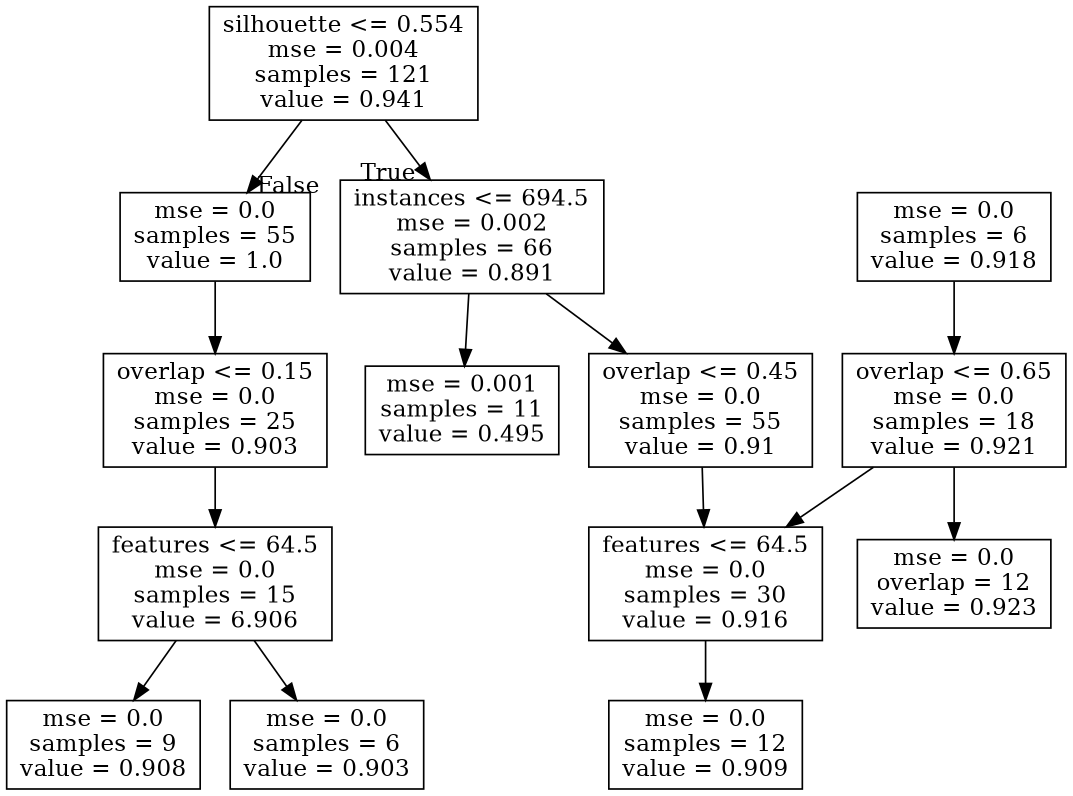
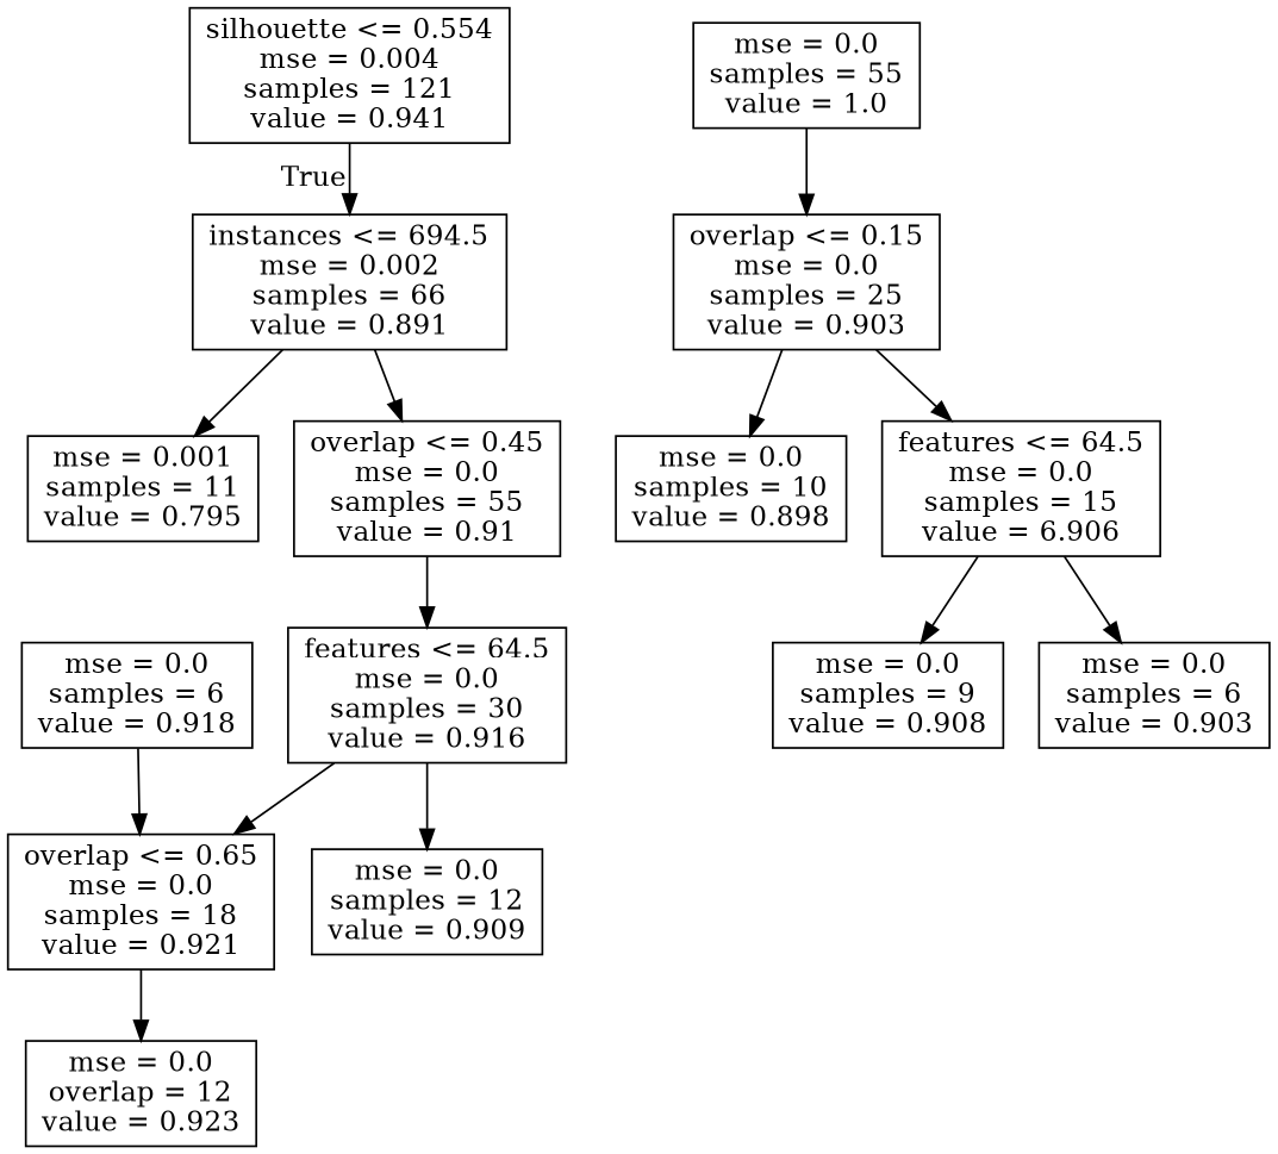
  digraph {
    node [shape=box]
    n1 [label="silhouette <= 0.554\nmse = 0.004\nsamples = 121\nvalue = 0.941"]
    n2 [label="instances <= 694.5\nmse = 0.002\nsamples = 66\nvalue = 0.891"]
    n3 [label="mse = 0.0\nsamples = 55\nvalue = 1.0"]
-   n4 [label="mse = 0.001\nsamples = 11\nvalue = 0.495"]
+   n4 [label="mse = 0.001\nsamples = 11\nvalue = 0.795"]
    n5 [label="overlap <= 0.45\nmse = 0.0\nsamples = 55\nvalue = 0.91"]
    n6 [label="overlap <= 0.15\nmse = 0.0\nsamples = 25\nvalue = 0.903"]
    n7 [label="features <= 64.5\nmse = 0.0\nsamples = 30\nvalue = 0.916"]
+   n8 [label="mse = 0.0\nsamples = 10\nvalue = 0.898"]
    n9 [label="features <= 64.5\nmse = 0.0\nsamples = 15\nvalue = 6.906"]
    n10 [label="overlap <= 0.65\nmse = 0.0\nsamples = 18\nvalue = 0.921"]
    n11 [label="mse = 0.0\nsamples = 12\nvalue = 0.909"]
    n12 [label="mse = 0.0\nsamples = 9\nvalue = 0.908"]
    n13 [label="mse = 0.0\nsamples = 6\nvalue = 0.903"]
    n14 [label="mse = 0.0\noverlap = 12\nvalue = 0.923"]
    n15 [label="mse = 0.0\nsamples = 6\nvalue = 0.918"]
    n1 -> n2 [headlabel=True labelangle=45 labeldistance=2.5]
-   n1 -> n3 [headlabel=False labelangle=-45 labeldistance=2.5]
    n2 -> n4
    n2 -> n5
    n3 -> n6
    n5 -> n7
+   n6 -> n8
    n6 -> n9
-   n10 -> n7
+   n7 -> n10
    n7 -> n11
    n9 -> n12
    n9 -> n13
    n10 -> n14
    n15 -> n10
  }
